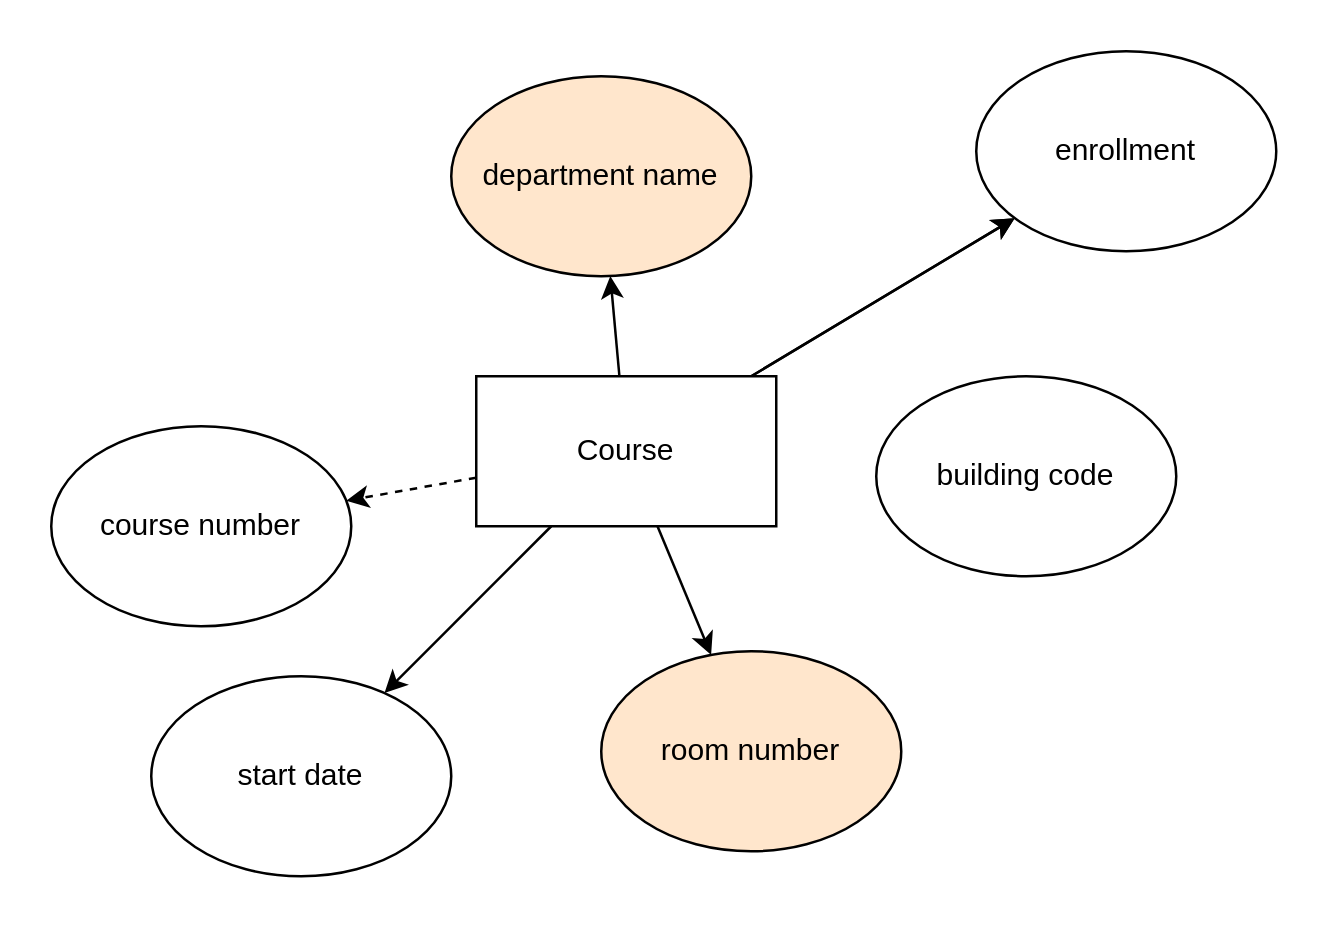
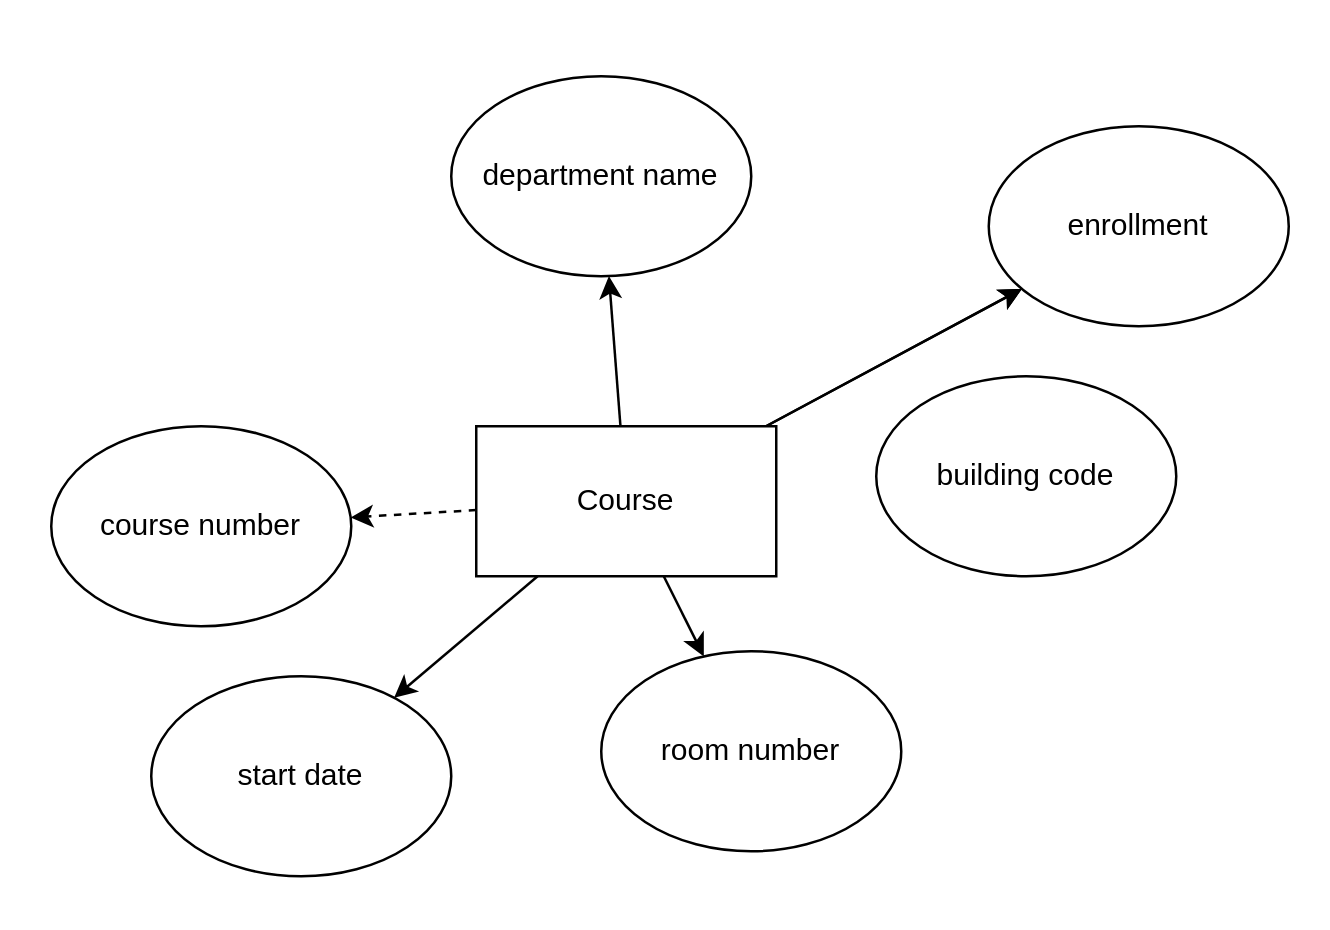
  <mxCell id="0" />
  <mxCell id="1" parent="0" />
  <mxCell id="2" value="" style="edgeStyle=none;html=1;dashed=1;" edge="1" parent="1" source="8" target="10"><mxGeometry relative="1" as="geometry" /></mxCell>
  <mxCell id="3" value="" style="edgeStyle=none;html=1;" edge="1" parent="1" source="8" target="12"><mxGeometry relative="1" as="geometry" /></mxCell>
  <mxCell id="4" value="" style="edgeStyle=none;html=1;" edge="1" parent="1" source="8" target="12"><mxGeometry relative="1" as="geometry" /></mxCell>
  <mxCell id="5" value="" style="edgeStyle=none;html=1;" edge="1" parent="1" source="8" target="9"><mxGeometry relative="1" as="geometry" /></mxCell>
  <mxCell id="6" value="" style="edgeStyle=none;html=1;" edge="1" parent="1" source="8" target="11"><mxGeometry relative="1" as="geometry" /></mxCell>
  <mxCell id="7" value="" style="edgeStyle=none;html=1;" edge="1" parent="1" source="8" target="14"><mxGeometry relative="1" as="geometry" /></mxCell>
- <mxCell id="8" value="Course" style="rounded=0;whiteSpace=wrap;html=1;" vertex="1" parent="1"><mxGeometry x="190" y="150" width="120" height="60" as="geometry" /></mxCell>
- <mxCell id="9" value="department name" style="ellipse;whiteSpace=wrap;html=1;fillColor=#ffe6cc;" vertex="1" parent="1"><mxGeometry x="180" y="30" width="120" height="80" as="geometry" /></mxCell>
+ <mxCell id="8" value="Course" style="rounded=0;whiteSpace=wrap;html=1;" vertex="1" parent="1"><mxGeometry x="190" y="170" width="120" height="60" as="geometry" /></mxCell>
+ <mxCell id="9" value="department name" style="ellipse;whiteSpace=wrap;html=1;" vertex="1" parent="1"><mxGeometry x="180" y="30" width="120" height="80" as="geometry" /></mxCell>
  <mxCell id="10" value="course number" style="ellipse;whiteSpace=wrap;html=1;" vertex="1" parent="1"><mxGeometry x="20" y="170" width="120" height="80" as="geometry" /></mxCell>
  <mxCell id="11" value="start date" style="ellipse;whiteSpace=wrap;html=1;" vertex="1" parent="1"><mxGeometry x="60" y="270" width="120" height="80" as="geometry" /></mxCell>
- <mxCell id="12" value="enrollment" style="ellipse;whiteSpace=wrap;html=1;" vertex="1" parent="1"><mxGeometry x="390" y="20" width="120" height="80" as="geometry" /></mxCell>
+ <mxCell id="12" value="enrollment" style="ellipse;whiteSpace=wrap;html=1;" vertex="1" parent="1"><mxGeometry x="395" y="50" width="120" height="80" as="geometry" /></mxCell>
  <mxCell id="13" value="building code" style="ellipse;whiteSpace=wrap;html=1;" vertex="1" parent="1"><mxGeometry x="350" y="150" width="120" height="80" as="geometry" /></mxCell>
- <mxCell id="14" value="room number" style="ellipse;whiteSpace=wrap;html=1;fillColor=#ffe6cc;" vertex="1" parent="1"><mxGeometry x="240" y="260" width="120" height="80" as="geometry" /></mxCell>
+ <mxCell id="14" value="room number" style="ellipse;whiteSpace=wrap;html=1;" vertex="1" parent="1"><mxGeometry x="240" y="260" width="120" height="80" as="geometry" /></mxCell>
